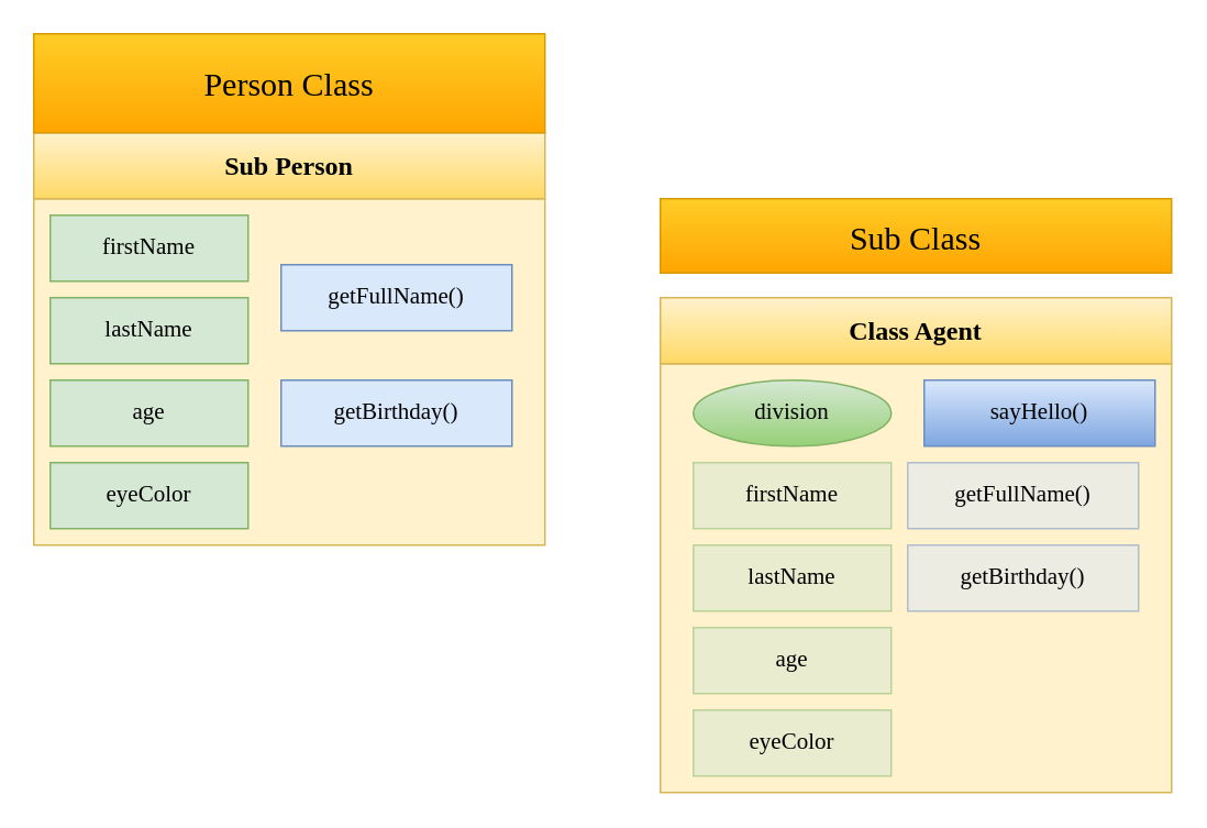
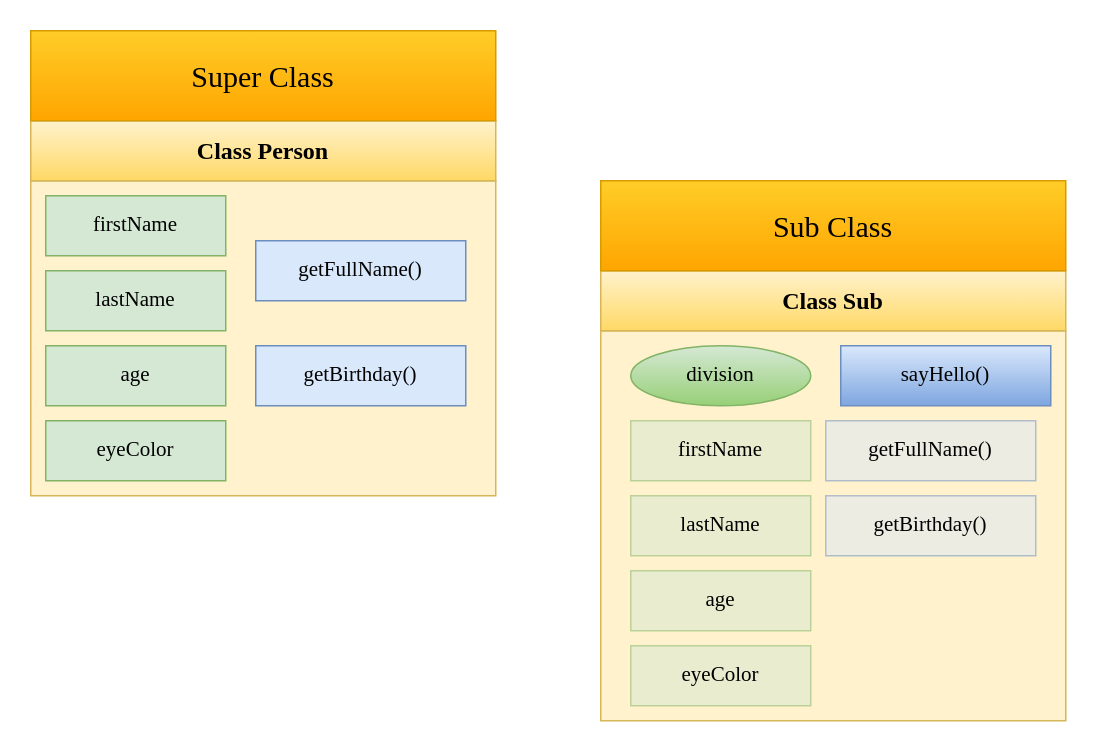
  <mxCell id="0" />
  <mxCell id="1" parent="0" />
  <mxCell id="2" value="" style="rounded=0;whiteSpace=wrap;html=1;fontFamily=Verdana;fontSize=14;fillColor=#fff2cc;strokeColor=#d6b656;" vertex="1" parent="1"><mxGeometry x="20" y="120" width="310" height="210" as="geometry" /></mxCell>
  <mxCell id="3" value="getFullName()" style="rounded=0;whiteSpace=wrap;html=1;fontFamily=Verdana;fontSize=14;fillColor=#dae8fc;strokeColor=#6c8ebf;" vertex="1" parent="1"><mxGeometry x="170" y="160" width="140" height="40" as="geometry" /></mxCell>
  <mxCell id="4" value="getBirthday()" style="rounded=0;whiteSpace=wrap;html=1;fontFamily=Verdana;fontSize=14;fillColor=#dae8fc;strokeColor=#6c8ebf;" vertex="1" parent="1"><mxGeometry x="170" y="230" width="140" height="40" as="geometry" /></mxCell>
- <mxCell id="5" value="&lt;font style=&quot;font-size: 16px&quot;&gt;&lt;b&gt;Sub Person&lt;/b&gt;&lt;/font&gt;" style="rounded=0;whiteSpace=wrap;html=1;fontFamily=Verdana;fontSize=14;gradientColor=#ffd966;fillColor=#fff2cc;strokeColor=#d6b656;" vertex="1" parent="1"><mxGeometry x="20" y="80" width="310" height="40" as="geometry" /></mxCell>
+ <mxCell id="5" value="&lt;font style=&quot;font-size: 16px&quot;&gt;&lt;b&gt;Class Person&lt;/b&gt;&lt;/font&gt;" style="rounded=0;whiteSpace=wrap;html=1;fontFamily=Verdana;fontSize=14;gradientColor=#ffd966;fillColor=#fff2cc;strokeColor=#d6b656;" vertex="1" parent="1"><mxGeometry x="20" y="80" width="310" height="40" as="geometry" /></mxCell>
  <mxCell id="6" value="lastName" style="rounded=0;whiteSpace=wrap;html=1;fontFamily=Verdana;fontSize=14;fillColor=#d5e8d4;strokeColor=#82b366;" vertex="1" parent="1"><mxGeometry x="30" y="180" width="120" height="40" as="geometry" /></mxCell>
  <mxCell id="7" value="firstName" style="rounded=0;whiteSpace=wrap;html=1;fontFamily=Verdana;fontSize=14;fillColor=#d5e8d4;strokeColor=#82b366;" vertex="1" parent="1"><mxGeometry x="30" y="130" width="120" height="40" as="geometry" /></mxCell>
  <mxCell id="8" value="age" style="rounded=0;whiteSpace=wrap;html=1;fontFamily=Verdana;fontSize=14;fillColor=#d5e8d4;strokeColor=#82b366;" vertex="1" parent="1"><mxGeometry x="30" y="230" width="120" height="40" as="geometry" /></mxCell>
  <mxCell id="9" value="" style="group" vertex="1" connectable="0" parent="1"><mxGeometry x="30" y="130" width="120" height="190" as="geometry" /></mxCell>
  <mxCell id="10" value="eyeColor" style="rounded=0;whiteSpace=wrap;html=1;fontFamily=Verdana;fontSize=14;fillColor=#d5e8d4;strokeColor=#82b366;" vertex="1" parent="9"><mxGeometry y="150" width="120" height="40" as="geometry" /></mxCell>
  <mxCell id="11" value="" style="rounded=0;whiteSpace=wrap;html=1;fontFamily=Verdana;fontSize=14;fillColor=#fff2cc;strokeColor=#d6b656;" vertex="1" parent="1"><mxGeometry x="400" y="220" width="310" height="260" as="geometry" /></mxCell>
  <mxCell id="12" value="sayHello()" style="rounded=0;whiteSpace=wrap;html=1;fontFamily=Verdana;fontSize=14;fillColor=#dae8fc;strokeColor=#6c8ebf;gradientColor=#7ea6e0;" vertex="1" parent="1"><mxGeometry x="560" y="230" width="140" height="40" as="geometry" /></mxCell>
- <mxCell id="13" value="&lt;font style=&quot;font-size: 16px&quot;&gt;&lt;b&gt;Class Agent&lt;/b&gt;&lt;/font&gt;" style="rounded=0;whiteSpace=wrap;html=1;fontFamily=Verdana;fontSize=14;gradientColor=#ffd966;fillColor=#fff2cc;strokeColor=#d6b656;" vertex="1" parent="1"><mxGeometry x="400" y="180" width="310" height="40" as="geometry" /></mxCell>
+ <mxCell id="13" value="&lt;font style=&quot;font-size: 16px&quot;&gt;&lt;b&gt;Class Sub&lt;/b&gt;&lt;/font&gt;" style="rounded=0;whiteSpace=wrap;html=1;fontFamily=Verdana;fontSize=14;gradientColor=#ffd966;fillColor=#fff2cc;strokeColor=#d6b656;" vertex="1" parent="1"><mxGeometry x="400" y="180" width="310" height="40" as="geometry" /></mxCell>
  <mxCell id="14" value="division" style="ellipse;whiteSpace=wrap;html=1;fontFamily=Verdana;fontSize=14;fillColor=#d5e8d4;strokeColor=#82b366;gradientColor=#97d077;" vertex="1" parent="1"><mxGeometry x="420" y="230" width="120" height="40" as="geometry" /></mxCell>
- <mxCell id="15" value="&lt;font style=&quot;font-size: 20px&quot;&gt;Person Class&lt;/font&gt;" style="rounded=0;whiteSpace=wrap;html=1;fontFamily=Verdana;fontSize=14;gradientColor=#ffa500;fillColor=#ffcd28;strokeColor=#d79b00;" vertex="1" parent="1"><mxGeometry x="20" y="20" width="310" height="60" as="geometry" /></mxCell>
- <mxCell id="16" value="&lt;font style=&quot;font-size: 20px&quot;&gt;Sub Class&lt;/font&gt;" style="rounded=0;whiteSpace=wrap;html=1;fontFamily=Verdana;fontSize=14;gradientColor=#ffa500;fillColor=#ffcd28;strokeColor=#d79b00;" vertex="1" parent="1"><mxGeometry x="400" y="120" width="310" height="45" as="geometry" /></mxCell>
+ <mxCell id="15" value="&lt;font style=&quot;font-size: 20px&quot;&gt;Super Class&lt;/font&gt;" style="rounded=0;whiteSpace=wrap;html=1;fontFamily=Verdana;fontSize=14;gradientColor=#ffa500;fillColor=#ffcd28;strokeColor=#d79b00;" vertex="1" parent="1"><mxGeometry x="20" y="20" width="310" height="60" as="geometry" /></mxCell>
+ <mxCell id="16" value="&lt;font style=&quot;font-size: 20px&quot;&gt;Sub Class&lt;/font&gt;" style="rounded=0;whiteSpace=wrap;html=1;fontFamily=Verdana;fontSize=14;gradientColor=#ffa500;fillColor=#ffcd28;strokeColor=#d79b00;" vertex="1" parent="1"><mxGeometry x="400" y="120" width="310" height="60" as="geometry" /></mxCell>
  <mxCell id="17" value="firstName" style="rounded=0;whiteSpace=wrap;html=1;fontFamily=Verdana;fontSize=14;fillColor=#d5e8d4;strokeColor=#82b366;opacity=50;" vertex="1" parent="1"><mxGeometry x="420" y="280" width="120" height="40" as="geometry" /></mxCell>
  <mxCell id="18" value="lastName" style="rounded=0;whiteSpace=wrap;html=1;fontFamily=Verdana;fontSize=14;fillColor=#d5e8d4;strokeColor=#82b366;opacity=50;" vertex="1" parent="1"><mxGeometry x="420" y="330" width="120" height="40" as="geometry" /></mxCell>
  <mxCell id="19" value="age" style="rounded=0;whiteSpace=wrap;html=1;fontFamily=Verdana;fontSize=14;fillColor=#d5e8d4;strokeColor=#82b366;opacity=50;" vertex="1" parent="1"><mxGeometry x="420" y="380" width="120" height="40" as="geometry" /></mxCell>
  <mxCell id="20" value="eyeColor" style="rounded=0;whiteSpace=wrap;html=1;fontFamily=Verdana;fontSize=14;fillColor=#d5e8d4;strokeColor=#82b366;opacity=50;" vertex="1" parent="1"><mxGeometry x="420" y="430" width="120" height="40" as="geometry" /></mxCell>
  <mxCell id="21" value="getFullName()" style="rounded=0;whiteSpace=wrap;html=1;fontFamily=Verdana;fontSize=14;fillColor=#dae8fc;strokeColor=#6c8ebf;opacity=50;" vertex="1" parent="1"><mxGeometry x="550" y="280" width="140" height="40" as="geometry" /></mxCell>
  <mxCell id="22" value="getBirthday()" style="rounded=0;whiteSpace=wrap;html=1;fontFamily=Verdana;fontSize=14;fillColor=#dae8fc;strokeColor=#6c8ebf;opacity=50;" vertex="1" parent="1"><mxGeometry x="550" y="330" width="140" height="40" as="geometry" /></mxCell>
